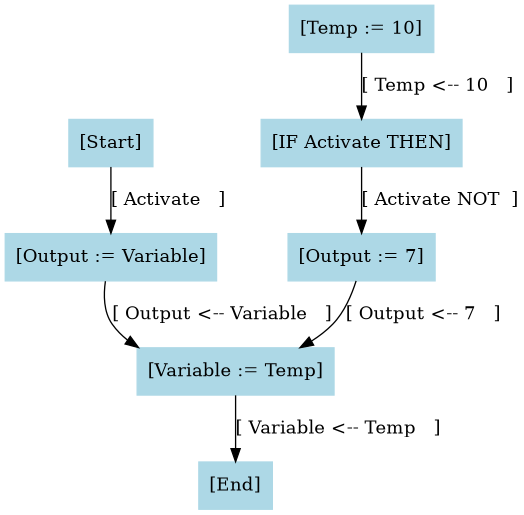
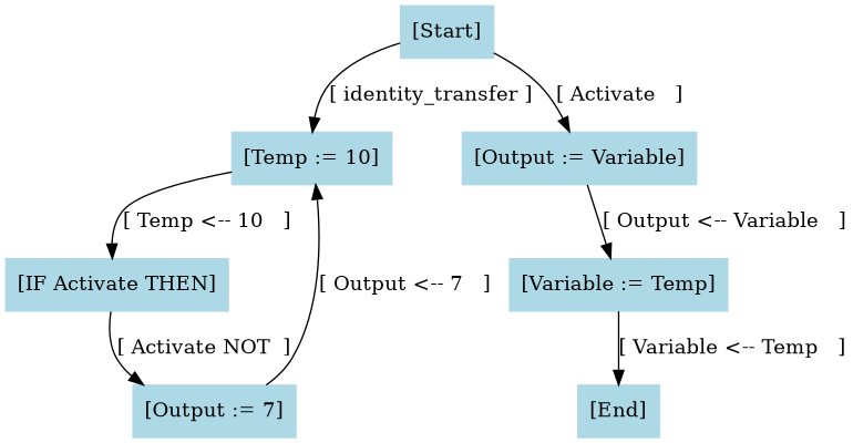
  digraph {
    node [color=lightblue shape=box style=filled]
    edge [color=black]
    n1 [label="[Start]"]
    n2 [label="[Temp := 10]"]
    n3 [label="[Output := Variable]"]
    n4 [label="[IF Activate THEN]"]
    n5 [label="[Output := 7]"]
    n6 [label="[Variable := Temp]"]
    n7 [label="[End]"]
+   n1 -> n2 [label="[ identity_transfer ]"]
    n1 -> n3 [label="[ Activate   ]"]
    n2 -> n4 [label="[ Temp <-- 10   ]"]
    n3 -> n6 [label="[ Output <-- Variable   ]"]
    n4 -> n5 [label="[ Activate NOT  ]"]
-   n5 -> n6 [label="[ Output <-- 7   ]"]
+   n5 -> n2 [label="[ Output <-- 7   ]"]
    n6 -> n7 [label="[ Variable <-- Temp   ]"]
  }
